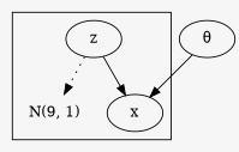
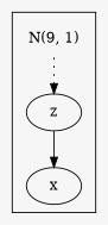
  digraph {
    bgcolor="#f6f6f6"
    rankdir=TB
    z
    x
    n3 [label="N(9, 1)" shape=plaintext]
-   n4 [label="θ"]
    subgraph cluster_1 {
      z
      x
      n3
    }
    z -> x
-   z -> n3 [style=dotted]
-   n4 -> x
+   n3 -> z [style=dotted]
  }
